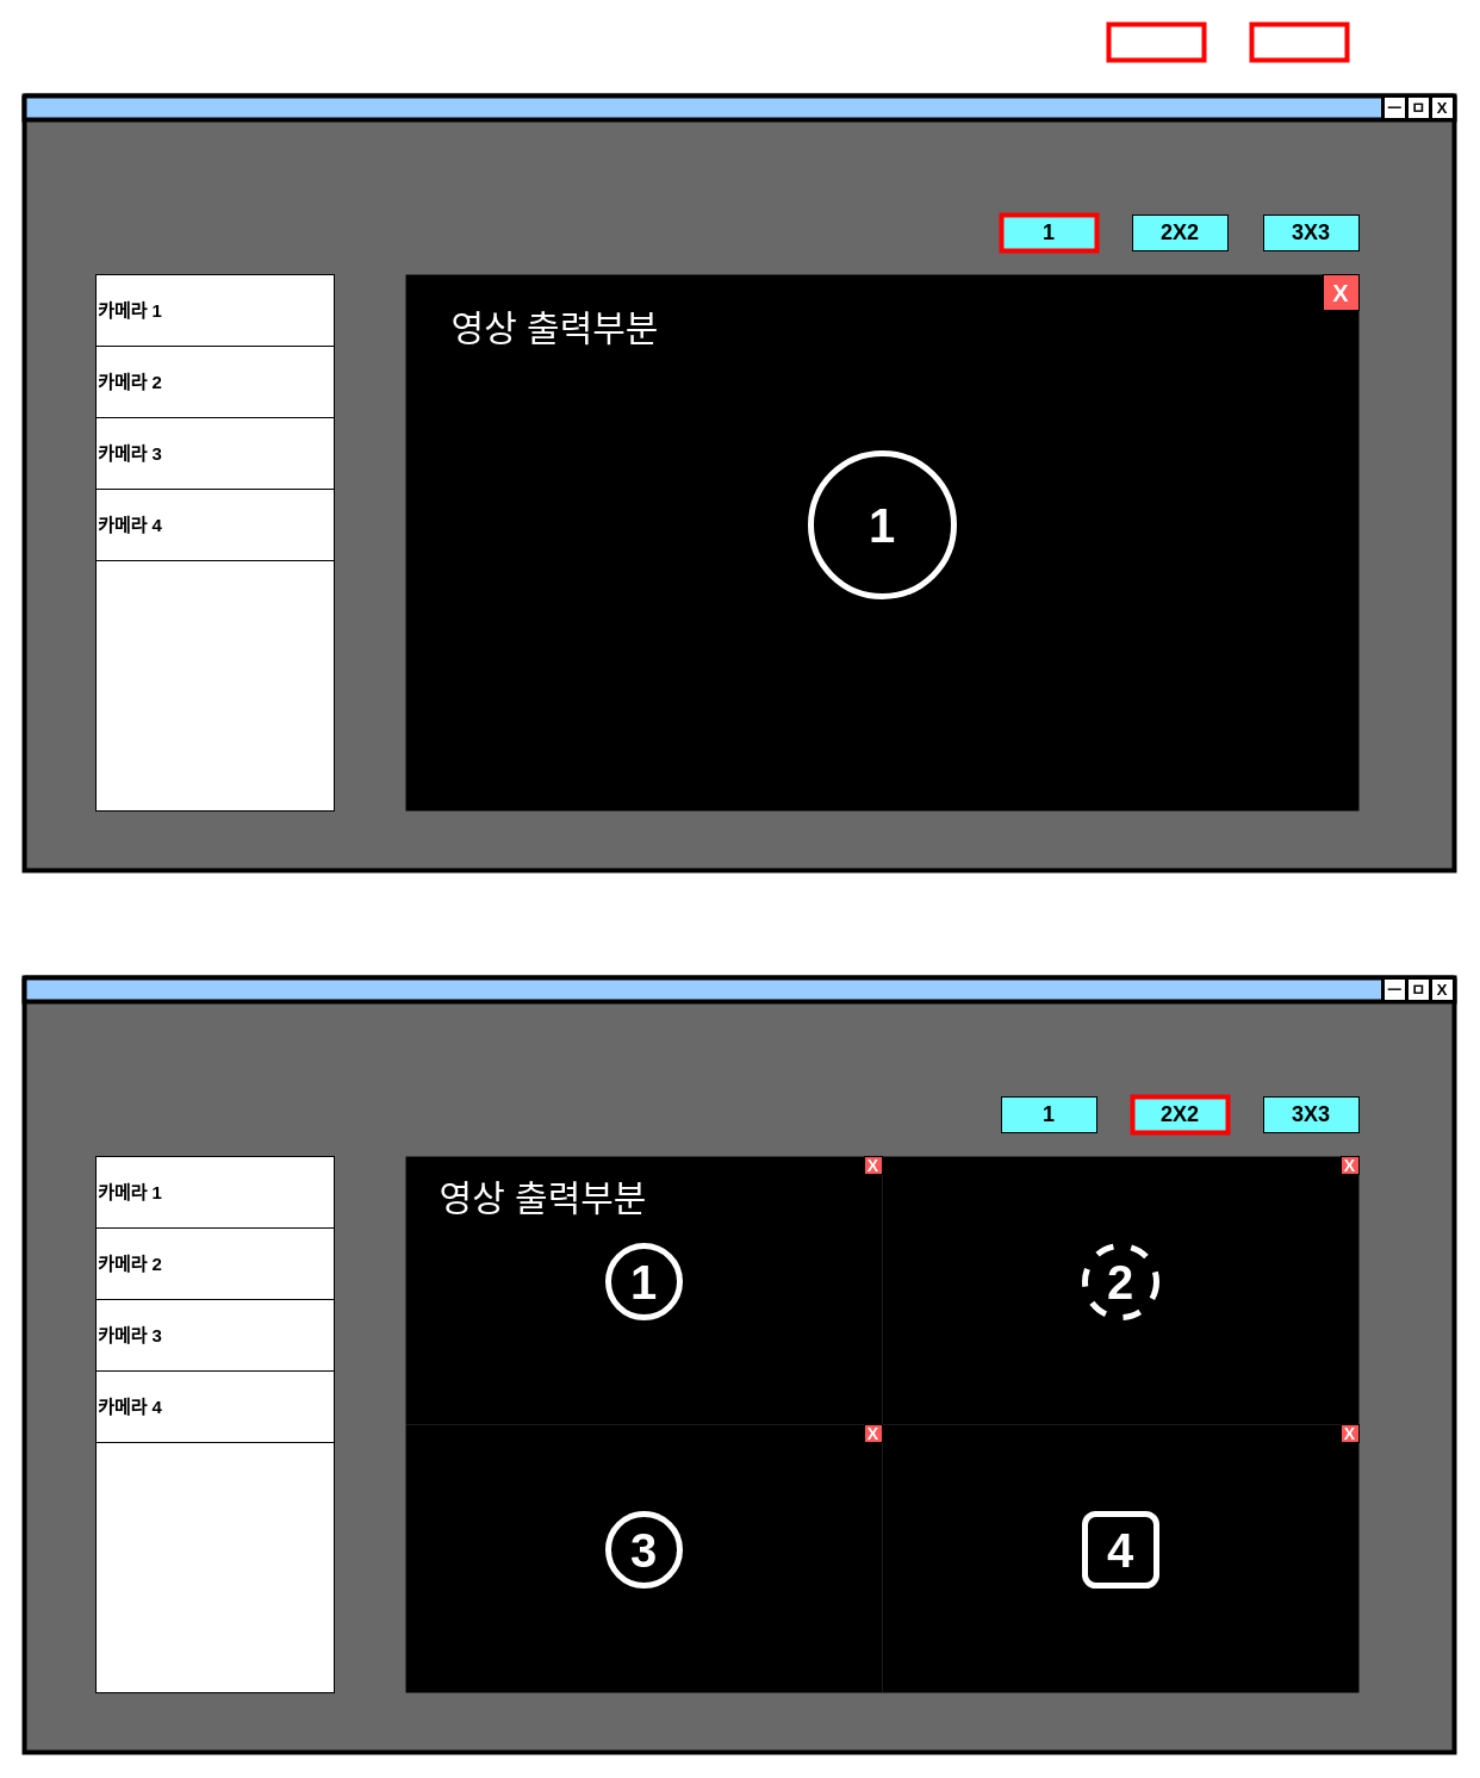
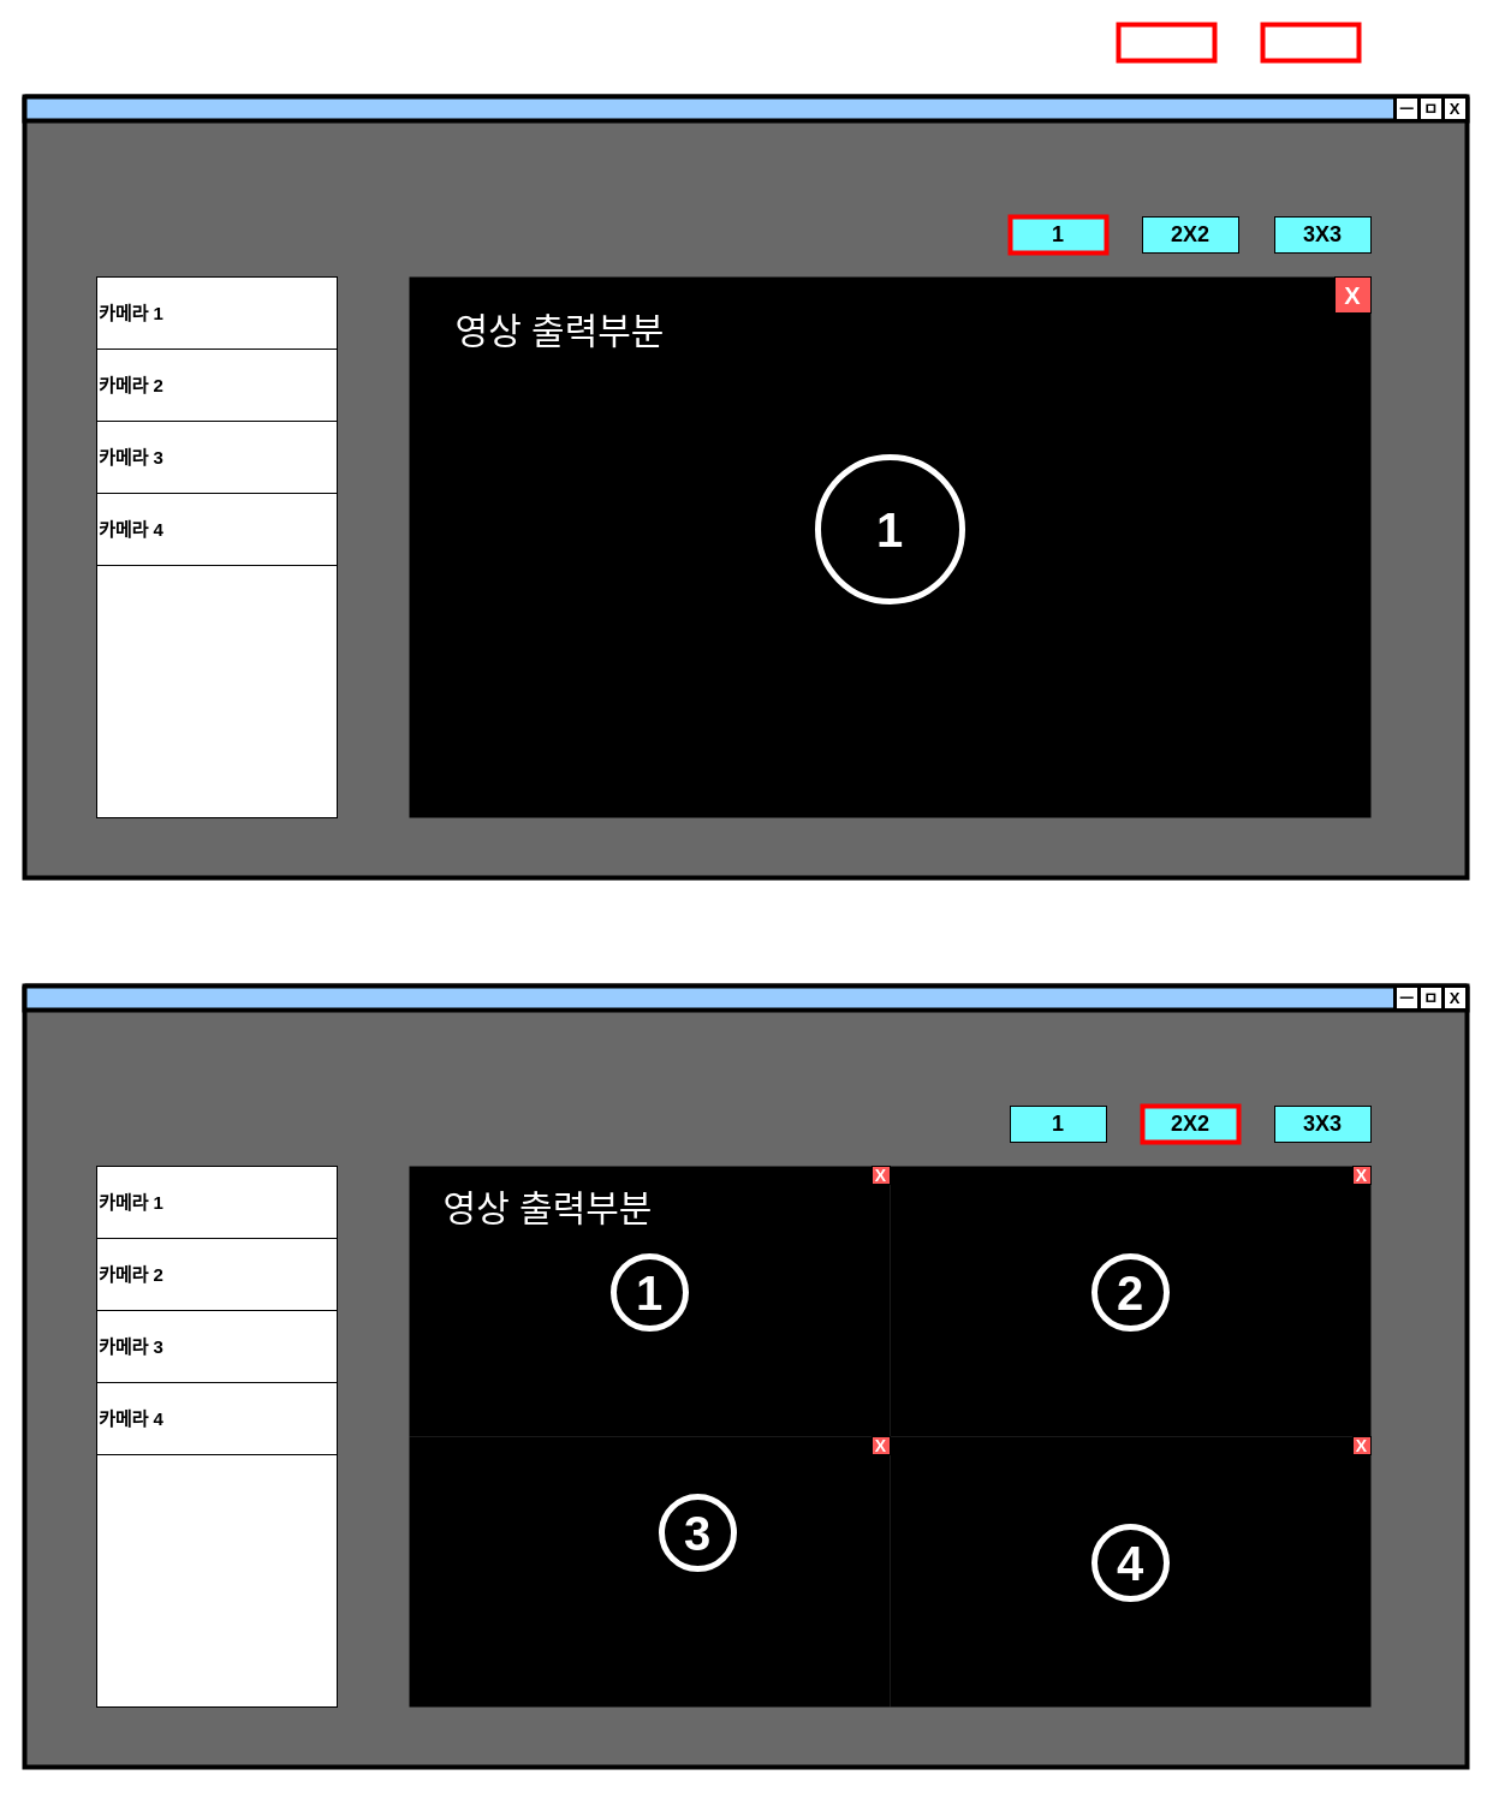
  <mxCell id="0" />
  <mxCell id="1" parent="0" />
  <mxCell id="2" value="" style="swimlane;startSize=0;swimlaneFillColor=light-dark(#696969, #ededed);fillColor=none;strokeWidth=4;" vertex="1" parent="1"><mxGeometry x="20" y="80" width="1200" height="650" as="geometry" /></mxCell>
  <mxCell id="3" value="" style="rounded=0;whiteSpace=wrap;html=1;gradientColor=none;strokeColor=none;fillColor=#000000;" vertex="1" parent="2"><mxGeometry x="320" y="150" width="800" height="450" as="geometry" /></mxCell>
  <mxCell id="4" value="영상 출력부분" style="text;html=1;align=center;verticalAlign=middle;resizable=0;points=[];autosize=1;strokeColor=none;fillColor=none;fontSize=30;fontColor=#FFFFFF;" vertex="1" parent="2"><mxGeometry x="340" y="170" width="210" height="50" as="geometry" /></mxCell>
  <mxCell id="5" value="" style="rounded=0;whiteSpace=wrap;html=1;" vertex="1" parent="2"><mxGeometry x="60" y="150" width="200" height="450" as="geometry" /></mxCell>
  <mxCell id="6" value="1" style="rounded=0;whiteSpace=wrap;html=1;fontSize=18;fontStyle=1;gradientColor=none;fillColor=light-dark(#70FDFF,#EDEDED);" vertex="1" parent="2"><mxGeometry x="820" y="100" width="80" height="30" as="geometry" /></mxCell>
  <mxCell id="7" value="3X3" style="rounded=0;whiteSpace=wrap;html=1;fontStyle=1;fontSize=18;fillColor=#70FDFF;" vertex="1" parent="2"><mxGeometry x="1040" y="100" width="80" height="30" as="geometry" /></mxCell>
  <mxCell id="8" value="2X2" style="rounded=0;whiteSpace=wrap;html=1;fontSize=18;fontStyle=1;fillColor=#70FDFF;" vertex="1" parent="2"><mxGeometry x="930" y="100" width="80" height="30" as="geometry" /></mxCell>
  <mxCell id="9" value="X" style="whiteSpace=wrap;html=1;aspect=fixed;fontStyle=1;fontSize=20;fillColor=light-dark(#fe5858, #ff7777);fontColor=#FFFFFF;" vertex="1" parent="2"><mxGeometry x="1090" y="150" width="30" height="30" as="geometry" /></mxCell>
  <mxCell id="10" value="카메라 1" style="rounded=0;whiteSpace=wrap;html=1;align=left;fontStyle=1;fontSize=15;" vertex="1" parent="2"><mxGeometry x="60" y="150" width="200" height="60" as="geometry" /></mxCell>
  <mxCell id="11" value="카메라 2" style="rounded=0;whiteSpace=wrap;html=1;align=left;fontStyle=1;fontSize=15;" vertex="1" parent="2"><mxGeometry x="60" y="210" width="200" height="60" as="geometry" /></mxCell>
  <mxCell id="12" value="카메라 3" style="rounded=0;whiteSpace=wrap;html=1;align=left;fontStyle=1;fontSize=15;" vertex="1" parent="2"><mxGeometry x="60" y="270" width="200" height="60" as="geometry" /></mxCell>
  <mxCell id="13" value="카메라 4" style="rounded=0;whiteSpace=wrap;html=1;align=left;fontSize=15;fontStyle=1" vertex="1" parent="2"><mxGeometry x="60" y="330" width="200" height="60" as="geometry" /></mxCell>
  <mxCell id="14" value="" style="rounded=0;whiteSpace=wrap;html=1;fillColor=none;strokeWidth=4;strokeColor=light-dark(#ff0000, #ededed);" vertex="1" parent="2"><mxGeometry x="820" y="100" width="80" height="30" as="geometry" /></mxCell>
  <mxCell id="15" value="&lt;b&gt;&lt;font style=&quot;font-size: 40px; color: rgb(255, 255, 255);&quot;&gt;1&lt;/font&gt;&lt;/b&gt;" style="ellipse;whiteSpace=wrap;html=1;aspect=fixed;strokeWidth=5;strokeColor=light-dark(#ffffff, #ededed);fillColor=none;" vertex="1" parent="2"><mxGeometry x="660" y="300" width="120" height="120" as="geometry" /></mxCell>
  <mxCell id="16" value="" style="rounded=0;whiteSpace=wrap;html=1;strokeWidth=4;fillColor=#99CCFF;" vertex="1" parent="2"><mxGeometry width="1200" height="20" as="geometry" /></mxCell>
  <mxCell id="17" value="X" style="whiteSpace=wrap;html=1;aspect=fixed;strokeWidth=3;fontStyle=1;fontSize=13;" vertex="1" parent="2"><mxGeometry x="1180" width="20" height="20" as="geometry" /></mxCell>
  <mxCell id="18" value="ㅁ" style="whiteSpace=wrap;html=1;aspect=fixed;strokeWidth=3;fontStyle=1;fontSize=13;" vertex="1" parent="2"><mxGeometry x="1160" width="20" height="20" as="geometry" /></mxCell>
  <mxCell id="19" value="ㅡ" style="whiteSpace=wrap;html=1;aspect=fixed;strokeWidth=3;fontStyle=1;fontSize=13;" vertex="1" parent="2"><mxGeometry x="1140" width="20" height="20" as="geometry" /></mxCell>
  <mxCell id="20" value="" style="rounded=0;whiteSpace=wrap;html=1;fillColor=none;strokeWidth=4;strokeColor=light-dark(#ff0000, #ededed);" vertex="1" parent="1"><mxGeometry x="930" y="20" width="80" height="30" as="geometry" /></mxCell>
  <mxCell id="21" value="" style="rounded=0;whiteSpace=wrap;html=1;fillColor=none;strokeWidth=4;strokeColor=light-dark(#ff0000, #ededed);" vertex="1" parent="1"><mxGeometry x="1050" y="20" width="80" height="30" as="geometry" /></mxCell>
  <mxCell id="22" value="" style="swimlane;startSize=0;swimlaneFillColor=light-dark(#696969, #ededed);fillColor=none;strokeWidth=4;" vertex="1" parent="1"><mxGeometry x="20" y="820" width="1200" height="650" as="geometry" /></mxCell>
  <mxCell id="23" value="" style="rounded=0;whiteSpace=wrap;html=1;" vertex="1" parent="22"><mxGeometry x="60" y="150" width="200" height="450" as="geometry" /></mxCell>
  <mxCell id="24" value="1" style="rounded=0;whiteSpace=wrap;html=1;fontSize=18;fontStyle=1;gradientColor=none;fillColor=light-dark(#70FDFF,#EDEDED);" vertex="1" parent="22"><mxGeometry x="820" y="100" width="80" height="30" as="geometry" /></mxCell>
  <mxCell id="25" value="3X3" style="rounded=0;whiteSpace=wrap;html=1;fontStyle=1;fontSize=18;fillColor=#70FDFF;" vertex="1" parent="22"><mxGeometry x="1040" y="100" width="80" height="30" as="geometry" /></mxCell>
  <mxCell id="26" value="2X2" style="rounded=0;whiteSpace=wrap;html=1;fontSize=18;fontStyle=1;fillColor=#70FDFF;" vertex="1" parent="22"><mxGeometry x="930" y="100" width="80" height="30" as="geometry" /></mxCell>
  <mxCell id="27" value="카메라 1" style="rounded=0;whiteSpace=wrap;html=1;align=left;fontStyle=1;fontSize=15;" vertex="1" parent="22"><mxGeometry x="60" y="150" width="200" height="60" as="geometry" /></mxCell>
  <mxCell id="28" value="카메라 2" style="rounded=0;whiteSpace=wrap;html=1;align=left;fontStyle=1;fontSize=15;" vertex="1" parent="22"><mxGeometry x="60" y="210" width="200" height="60" as="geometry" /></mxCell>
  <mxCell id="29" value="카메라 3" style="rounded=0;whiteSpace=wrap;html=1;align=left;fontStyle=1;fontSize=15;" vertex="1" parent="22"><mxGeometry x="60" y="270" width="200" height="60" as="geometry" /></mxCell>
  <mxCell id="30" value="카메라 4" style="rounded=0;whiteSpace=wrap;html=1;align=left;fontSize=15;fontStyle=1" vertex="1" parent="22"><mxGeometry x="60" y="330" width="200" height="60" as="geometry" /></mxCell>
  <mxCell id="31" value="" style="rounded=0;whiteSpace=wrap;html=1;fillColor=none;strokeWidth=4;strokeColor=light-dark(#ff0000, #ededed);" vertex="1" parent="22"><mxGeometry x="930" y="100" width="80" height="30" as="geometry" /></mxCell>
  <mxCell id="32" value="" style="rounded=0;whiteSpace=wrap;html=1;strokeWidth=4;fillColor=#99CCFF;" vertex="1" parent="22"><mxGeometry width="1200" height="20" as="geometry" /></mxCell>
  <mxCell id="33" value="X" style="whiteSpace=wrap;html=1;aspect=fixed;strokeWidth=3;fontStyle=1;fontSize=13;" vertex="1" parent="22"><mxGeometry x="1180" width="20" height="20" as="geometry" /></mxCell>
  <mxCell id="34" value="ㅁ" style="whiteSpace=wrap;html=1;aspect=fixed;strokeWidth=3;fontStyle=1;fontSize=13;" vertex="1" parent="22"><mxGeometry x="1160" width="20" height="20" as="geometry" /></mxCell>
  <mxCell id="35" value="ㅡ" style="whiteSpace=wrap;html=1;aspect=fixed;strokeWidth=3;fontStyle=1;fontSize=13;" vertex="1" parent="22"><mxGeometry x="1140" width="20" height="20" as="geometry" /></mxCell>
  <mxCell id="36" value="" style="group" vertex="1" connectable="0" parent="22"><mxGeometry x="320" y="150" width="800" height="450" as="geometry" /></mxCell>
  <mxCell id="37" value="" style="rounded=0;whiteSpace=wrap;html=1;gradientColor=none;strokeColor=none;fillColor=#000000;" vertex="1" parent="36"><mxGeometry x="400" width="400" height="225" as="geometry" /></mxCell>
  <mxCell id="38" value="X" style="whiteSpace=wrap;html=1;aspect=fixed;fontStyle=1;fontSize=14;fillColor=light-dark(#fe5858, #ff7777);fontColor=#FFFFFF;" vertex="1" parent="36"><mxGeometry x="785" width="15" height="15" as="geometry" /></mxCell>
- <mxCell id="39" value="&lt;b&gt;&lt;font style=&quot;font-size: 40px; color: rgb(255, 255, 255);&quot;&gt;2&lt;/font&gt;&lt;/b&gt;" style="ellipse;whiteSpace=wrap;html=1;aspect=fixed;strokeWidth=5;strokeColor=light-dark(#ffffff, #ededed);fillColor=none;dashed=1;" vertex="1" parent="36"><mxGeometry x="570" y="75" width="60" height="60" as="geometry" /></mxCell>
+ <mxCell id="39" value="&lt;b&gt;&lt;font style=&quot;font-size: 40px; color: rgb(255, 255, 255);&quot;&gt;2&lt;/font&gt;&lt;/b&gt;" style="ellipse;whiteSpace=wrap;html=1;aspect=fixed;strokeWidth=5;strokeColor=light-dark(#ffffff, #ededed);fillColor=none;" vertex="1" parent="36"><mxGeometry x="570" y="75" width="60" height="60" as="geometry" /></mxCell>
  <mxCell id="40" value="" style="rounded=0;whiteSpace=wrap;html=1;gradientColor=none;strokeColor=none;fillColor=#000000;" vertex="1" parent="36"><mxGeometry width="400" height="225" as="geometry" /></mxCell>
  <mxCell id="41" value="영상 출력부분" style="text;html=1;align=center;verticalAlign=middle;resizable=0;points=[];autosize=1;strokeColor=none;fillColor=none;fontSize=30;fontColor=#FFFFFF;" vertex="1" parent="36"><mxGeometry x="10" y="10" width="210" height="50" as="geometry" /></mxCell>
  <mxCell id="42" value="X" style="whiteSpace=wrap;html=1;aspect=fixed;fontStyle=1;fontSize=14;fillColor=light-dark(#fe5858, #ff7777);fontColor=#FFFFFF;" vertex="1" parent="36"><mxGeometry x="385" width="15" height="15" as="geometry" /></mxCell>
  <mxCell id="43" value="&lt;b&gt;&lt;font style=&quot;font-size: 40px; color: rgb(255, 255, 255);&quot;&gt;1&lt;/font&gt;&lt;/b&gt;" style="ellipse;whiteSpace=wrap;html=1;aspect=fixed;strokeWidth=5;strokeColor=light-dark(#ffffff, #ededed);fillColor=none;" vertex="1" parent="36"><mxGeometry x="170" y="75" width="60" height="60" as="geometry" /></mxCell>
  <mxCell id="44" value="" style="rounded=0;whiteSpace=wrap;html=1;gradientColor=none;strokeColor=none;fillColor=#000000;" vertex="1" parent="36"><mxGeometry y="225" width="400" height="225" as="geometry" /></mxCell>
  <mxCell id="45" value="X" style="whiteSpace=wrap;html=1;aspect=fixed;fontStyle=1;fontSize=14;fillColor=light-dark(#fe5858, #ff7777);fontColor=#FFFFFF;" vertex="1" parent="36"><mxGeometry x="385" y="225" width="15" height="15" as="geometry" /></mxCell>
- <mxCell id="46" value="&lt;b&gt;&lt;font style=&quot;font-size: 40px; color: rgb(255, 255, 255);&quot;&gt;3&lt;/font&gt;&lt;/b&gt;" style="ellipse;whiteSpace=wrap;html=1;aspect=fixed;strokeWidth=5;strokeColor=light-dark(#ffffff, #ededed);fillColor=none;" vertex="1" parent="36"><mxGeometry x="170" y="300" width="60" height="60" as="geometry" /></mxCell>
+ <mxCell id="46" value="&lt;b&gt;&lt;font style=&quot;font-size: 40px; color: rgb(255, 255, 255);&quot;&gt;3&lt;/font&gt;&lt;/b&gt;" style="ellipse;whiteSpace=wrap;html=1;aspect=fixed;strokeWidth=5;strokeColor=light-dark(#ffffff, #ededed);fillColor=none;" vertex="1" parent="36"><mxGeometry x="210" y="275" width="60" height="60" as="geometry" /></mxCell>
  <mxCell id="47" value="" style="rounded=0;whiteSpace=wrap;html=1;gradientColor=none;strokeColor=none;fillColor=#000000;" vertex="1" parent="36"><mxGeometry x="400" y="225" width="400" height="225" as="geometry" /></mxCell>
  <mxCell id="48" value="X" style="whiteSpace=wrap;html=1;aspect=fixed;fontStyle=1;fontSize=14;fillColor=light-dark(#fe5858, #ff7777);fontColor=#FFFFFF;" vertex="1" parent="36"><mxGeometry x="785" y="225" width="15" height="15" as="geometry" /></mxCell>
- <mxCell id="49" value="&lt;b&gt;&lt;font style=&quot;font-size: 40px; color: rgb(255, 255, 255);&quot;&gt;4&lt;/font&gt;&lt;/b&gt;" style="whiteSpace=wrap;html=1;aspect=fixed;strokeWidth=5;strokeColor=light-dark(#ffffff, #ededed);fillColor=none;rounded=1;" vertex="1" parent="36"><mxGeometry x="570" y="300" width="60" height="60" as="geometry" /></mxCell>
+ <mxCell id="49" value="&lt;b&gt;&lt;font style=&quot;font-size: 40px; color: rgb(255, 255, 255);&quot;&gt;4&lt;/font&gt;&lt;/b&gt;" style="ellipse;whiteSpace=wrap;html=1;aspect=fixed;strokeWidth=5;strokeColor=light-dark(#ffffff, #ededed);fillColor=none;" vertex="1" parent="36"><mxGeometry x="570" y="300" width="60" height="60" as="geometry" /></mxCell>
